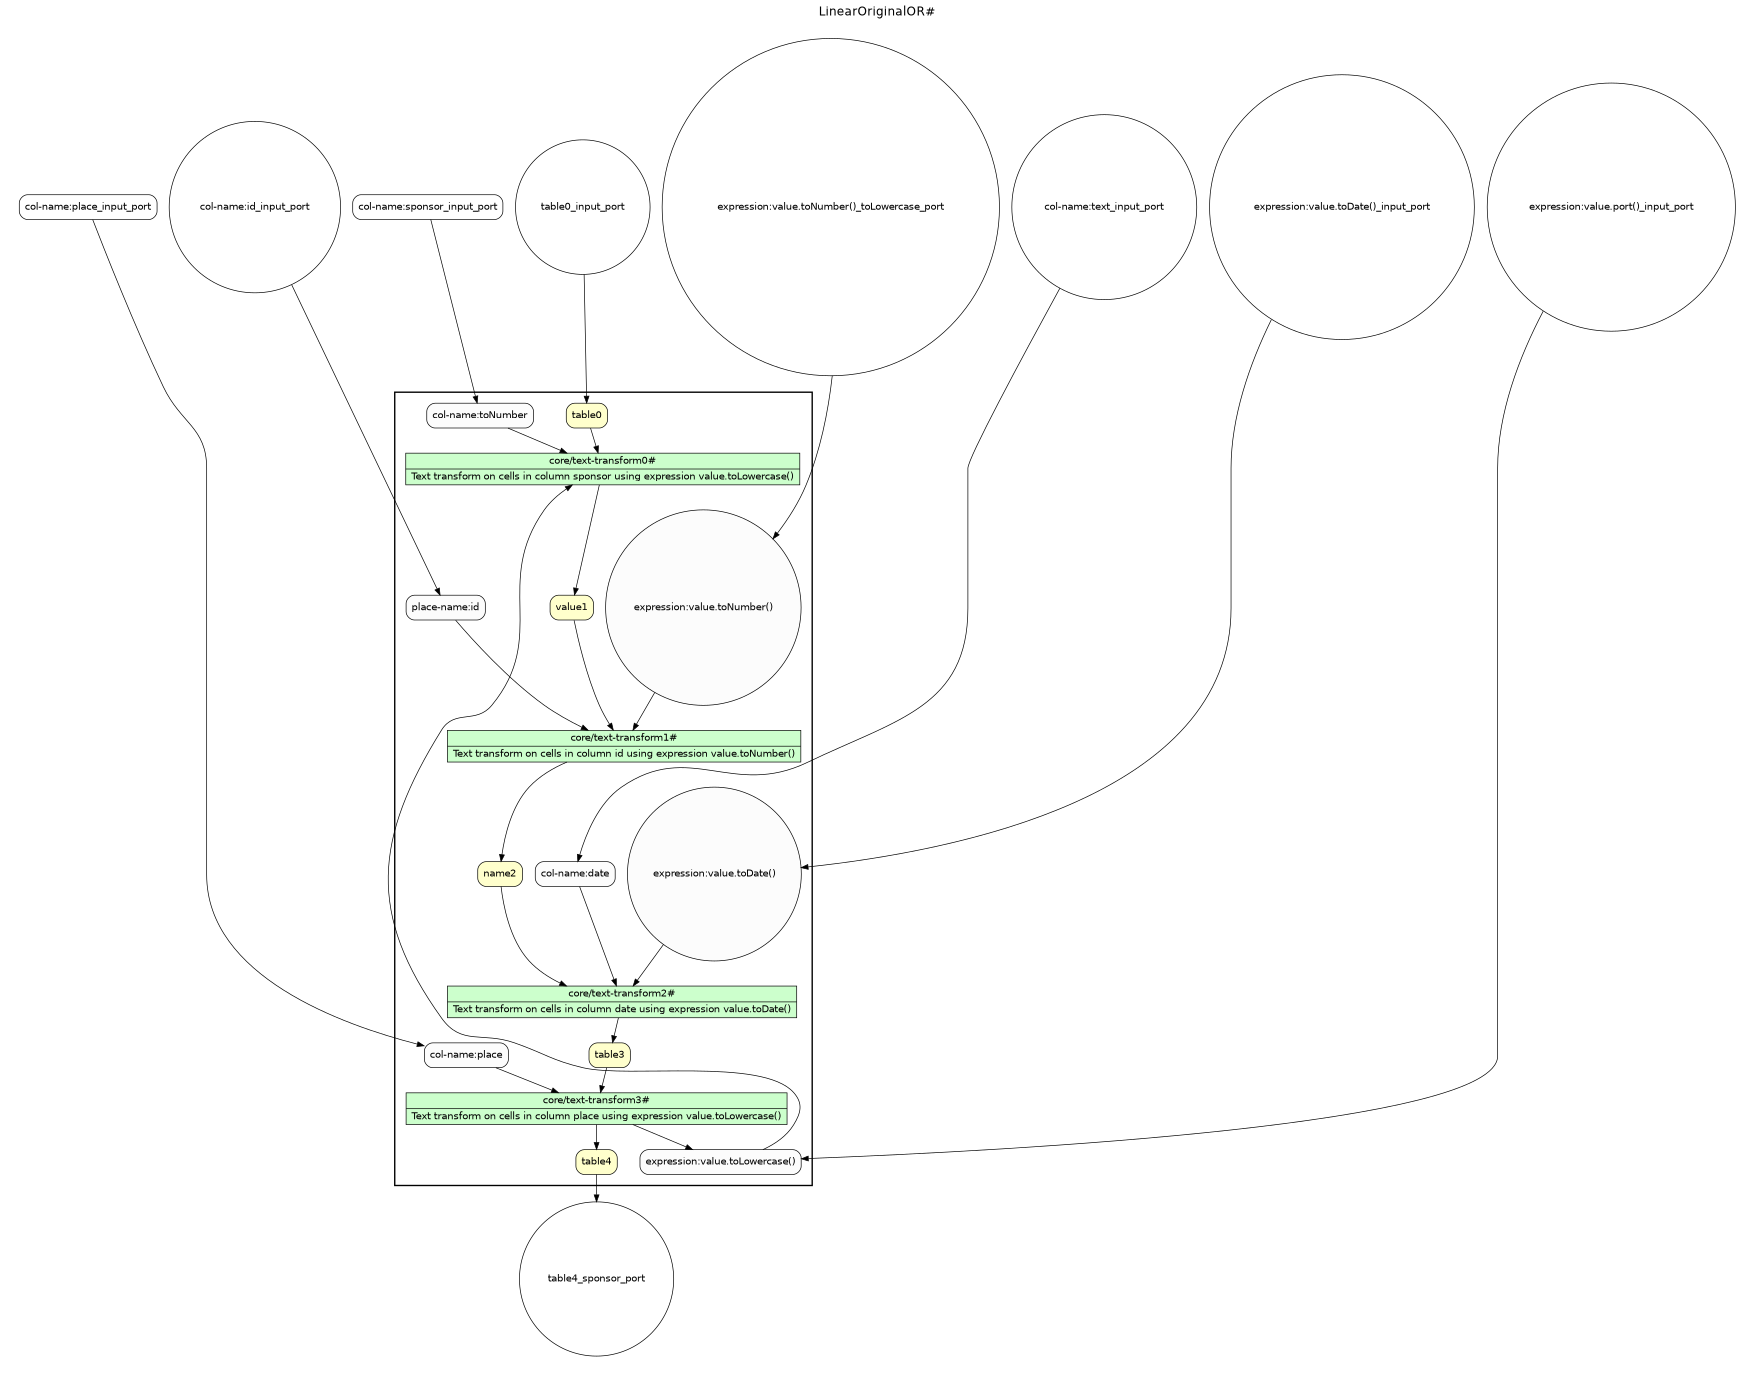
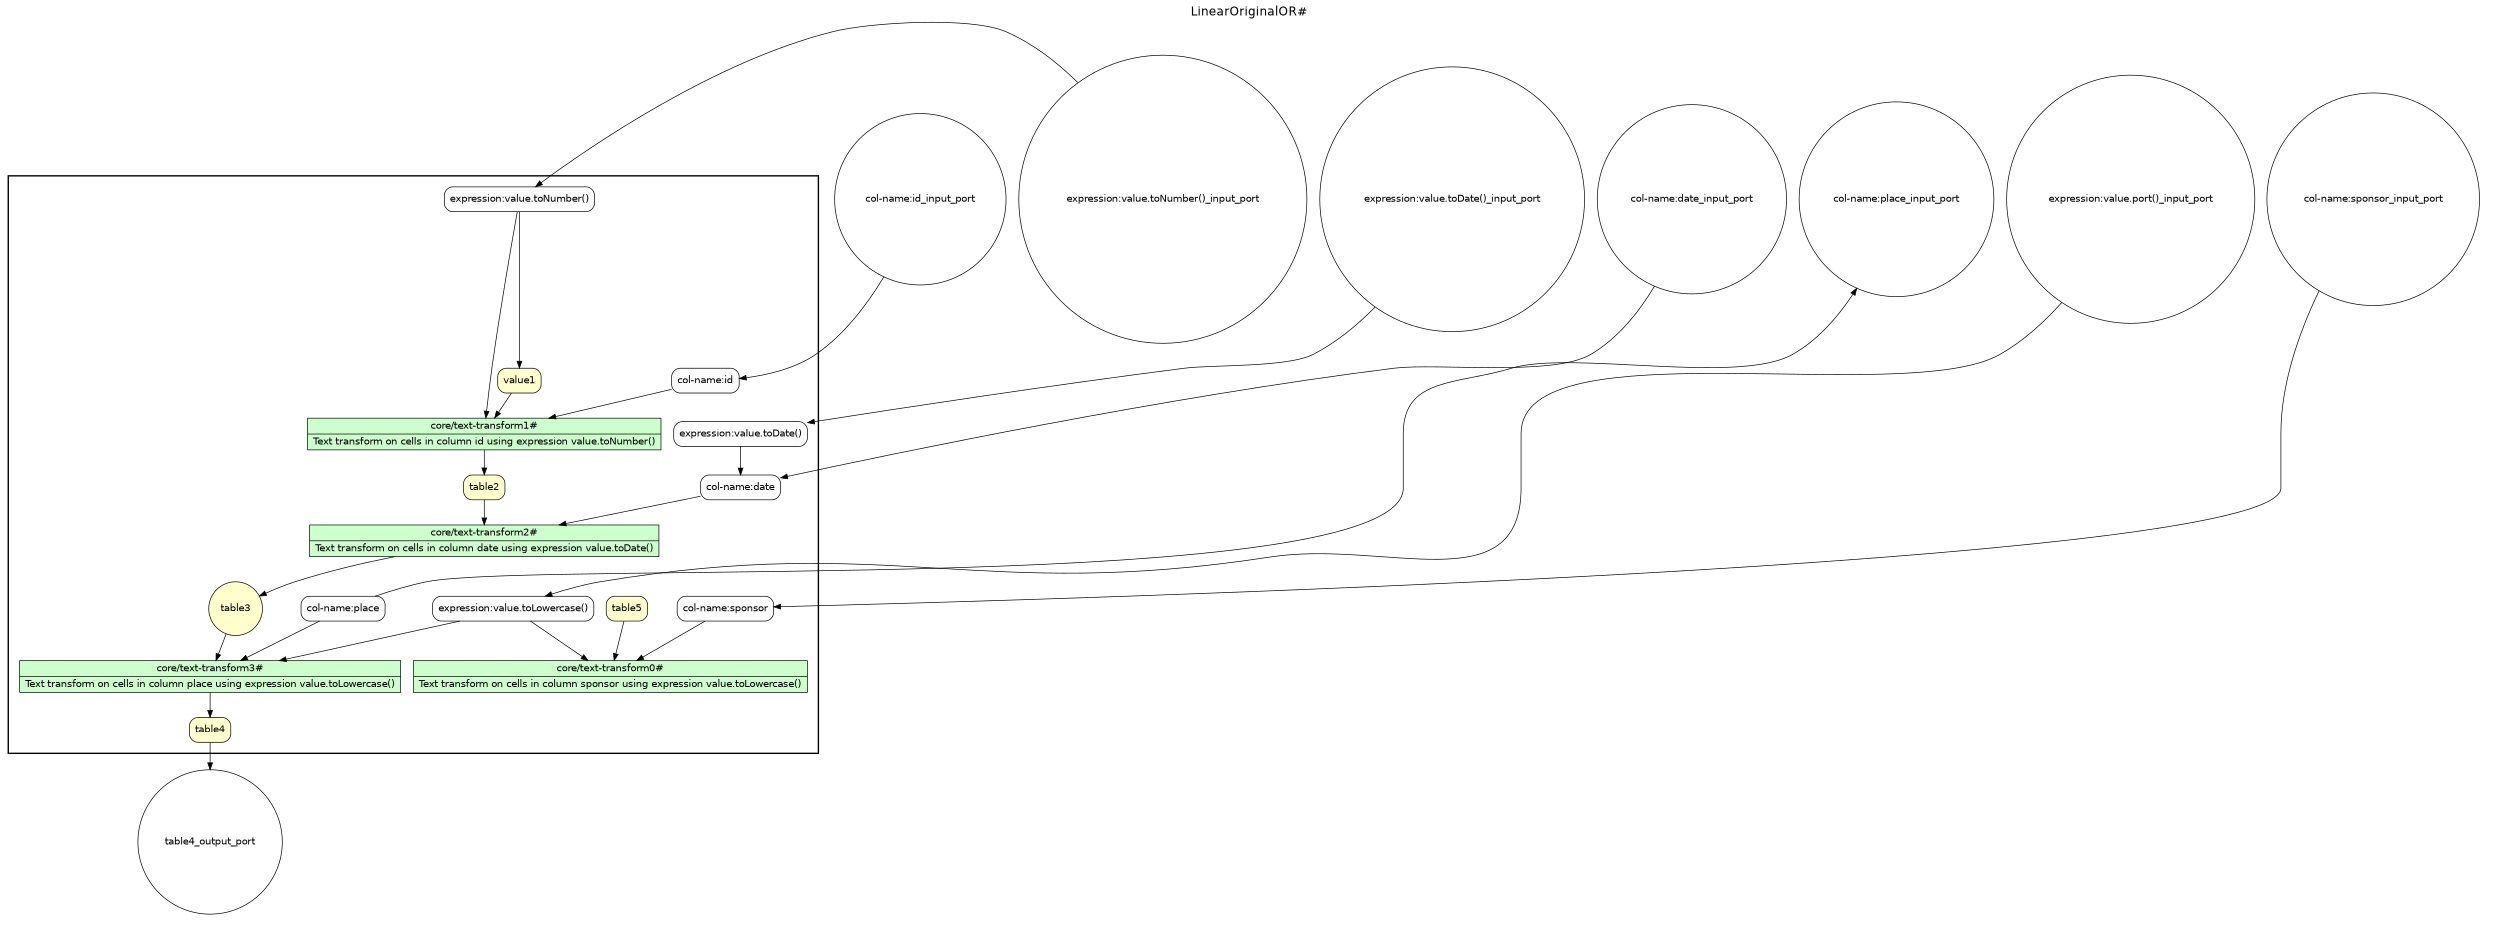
  digraph {
    fontname=Helvetica
    fontsize=18
    label="LinearOriginalOR#"
    labelloc=t
    rankdir=TB
    node [fillcolor="#FFFFFF" fontname=Helvetica peripheries=1 shape=box style="rounded,filled"]
    n1 [fillcolor="#CCFFCC" label="{<f0> core/text-transform0# |<f1> Text transform on cells in column sponsor using expression value.toLowercase()}" rankdir=LR shape=record style=filled]
    n2 [fillcolor="#FFFFCC" label=value1]
    n3 [fillcolor="#CCFFCC" label="{<f0> core/text-transform1# |<f1> Text transform on cells in column id using expression value.toNumber()}" rankdir=LR shape=record style=filled]
-   table2 [fillcolor="#FFFFCC" label=name2]
+   table2 [fillcolor="#FFFFCC"]
    n5 [fillcolor="#CCFFCC" label="{<f0> core/text-transform2# |<f1> Text transform on cells in column date using expression value.toDate()}" rankdir=LR shape=record style=filled]
-   table3 [fillcolor="#FFFFCC"]
+   table3 [fillcolor="#FFFFCC" shape=circle]
    n7 [fillcolor="#CCFFCC" label="{<f0> core/text-transform3# |<f1> Text transform on cells in column place using expression value.toLowercase()}" rankdir=LR shape=record style=filled]
    table4 [fillcolor="#FFFFCC"]
-   table0 [fillcolor="#FFFFCC"]
-   "col-name:sponsor" [fillcolor="#FCFCFC" label="col-name:toNumber"]
+   table0 [fillcolor="#FFFFCC" label=table5]
+   "col-name:sponsor" [fillcolor="#FCFCFC"]
    "expression:value.toLowercase()" [fillcolor="#FCFCFC"]
-   "col-name:id" [fillcolor="#FCFCFC" label="place-name:id"]
-   "expression:value.toNumber()" [fillcolor="#FCFCFC" shape=circle]
+   "col-name:id" [fillcolor="#FCFCFC"]
+   "expression:value.toNumber()" [fillcolor="#FCFCFC"]
    "col-name:date" [fillcolor="#FCFCFC"]
-   "expression:value.toDate()" [fillcolor="#FCFCFC" shape=circle]
+   "expression:value.toDate()" [fillcolor="#FCFCFC"]
    "col-name:place" [fillcolor="#FCFCFC"]
    "expression:value.toDate()_input_port" [shape=circle width=0.2]
-   "col-name:place_input_port" [width=0.2]
-   "col-name:sponsor_input_port" [width=0.2]
+   "col-name:place_input_port" [shape=circle width=0.2]
+   "col-name:sponsor_input_port" [shape=circle width=0.2]
    n20 [label="expression:value.port()_input_port" shape=circle width=0.2]
-   "expression:value.toNumber()_input_port" [shape=circle width=0.2 label="expression:value.toNumber()_toLowercase_port"]
+   "expression:value.toNumber()_input_port" [shape=circle width=0.2]
    "col-name:id_input_port" [shape=circle width=0.2]
-   "col-name:date_input_port" [shape=circle width=0.2 label="col-name:text_input_port"]
-   table0_input_port [shape=circle width=0.2]
-   table4_output_port [shape=circle width=0.2 label=table4_sponsor_port]
+   "col-name:date_input_port" [shape=circle width=0.2]
+   table4_output_port [shape=circle width=0.2]
    subgraph cluster_1 {
      color=black
      label=""
      penwidth=2
      subgraph cluster_2 {
        color=black
        label=""
        penwidth=0
        n1
        n2
        n3
        table2
        n5
        table3
        n7
        table4
        table0
        "col-name:sponsor"
        "expression:value.toLowercase()"
        "col-name:id"
        "expression:value.toNumber()"
        "col-name:date"
        "expression:value.toDate()"
        "col-name:place"
      }
    }
    subgraph cluster_3 {
      label=""
      penwidth=0
      subgraph cluster_4 {
        label=""
        penwidth=0
        table4_output_port
      }
    }
    subgraph cluster_5 {
      label=""
      penwidth=0
      subgraph cluster_6 {
        label=""
        penwidth=0
        "expression:value.toDate()_input_port"
        "col-name:place_input_port"
        "col-name:sponsor_input_port"
        n20
        "expression:value.toNumber()_input_port"
        "col-name:id_input_port"
        "col-name:date_input_port"
-       table0_input_port
      }
    }
-   n1 -> n2
+   "expression:value.toNumber()" -> n2
    n2 -> n3
    n3 -> table2
    table2 -> n5
    n5 -> table3
    table3 -> n7
    n7 -> table4
    table4 -> table4_output_port
    table0 -> n1
    "col-name:sponsor" -> n1
    "expression:value.toLowercase()" -> n1
-   n7 -> "expression:value.toLowercase()"
+   "expression:value.toLowercase()" -> n7
    "col-name:id" -> n3
    "expression:value.toNumber()" -> n3
    "col-name:date" -> n5
-   "expression:value.toDate()" -> n5
+   "expression:value.toDate()" -> "col-name:date"
    "col-name:place" -> n7
    "expression:value.toDate()_input_port" -> "expression:value.toDate()"
-   "col-name:place_input_port" -> "col-name:place"
+   "col-name:place" -> "col-name:place_input_port"
    "col-name:sponsor_input_port" -> "col-name:sponsor"
    n20 -> "expression:value.toLowercase()"
    "expression:value.toNumber()_input_port" -> "expression:value.toNumber()"
    "col-name:id_input_port" -> "col-name:id"
    "col-name:date_input_port" -> "col-name:date"
-   table0_input_port -> table0
  }
